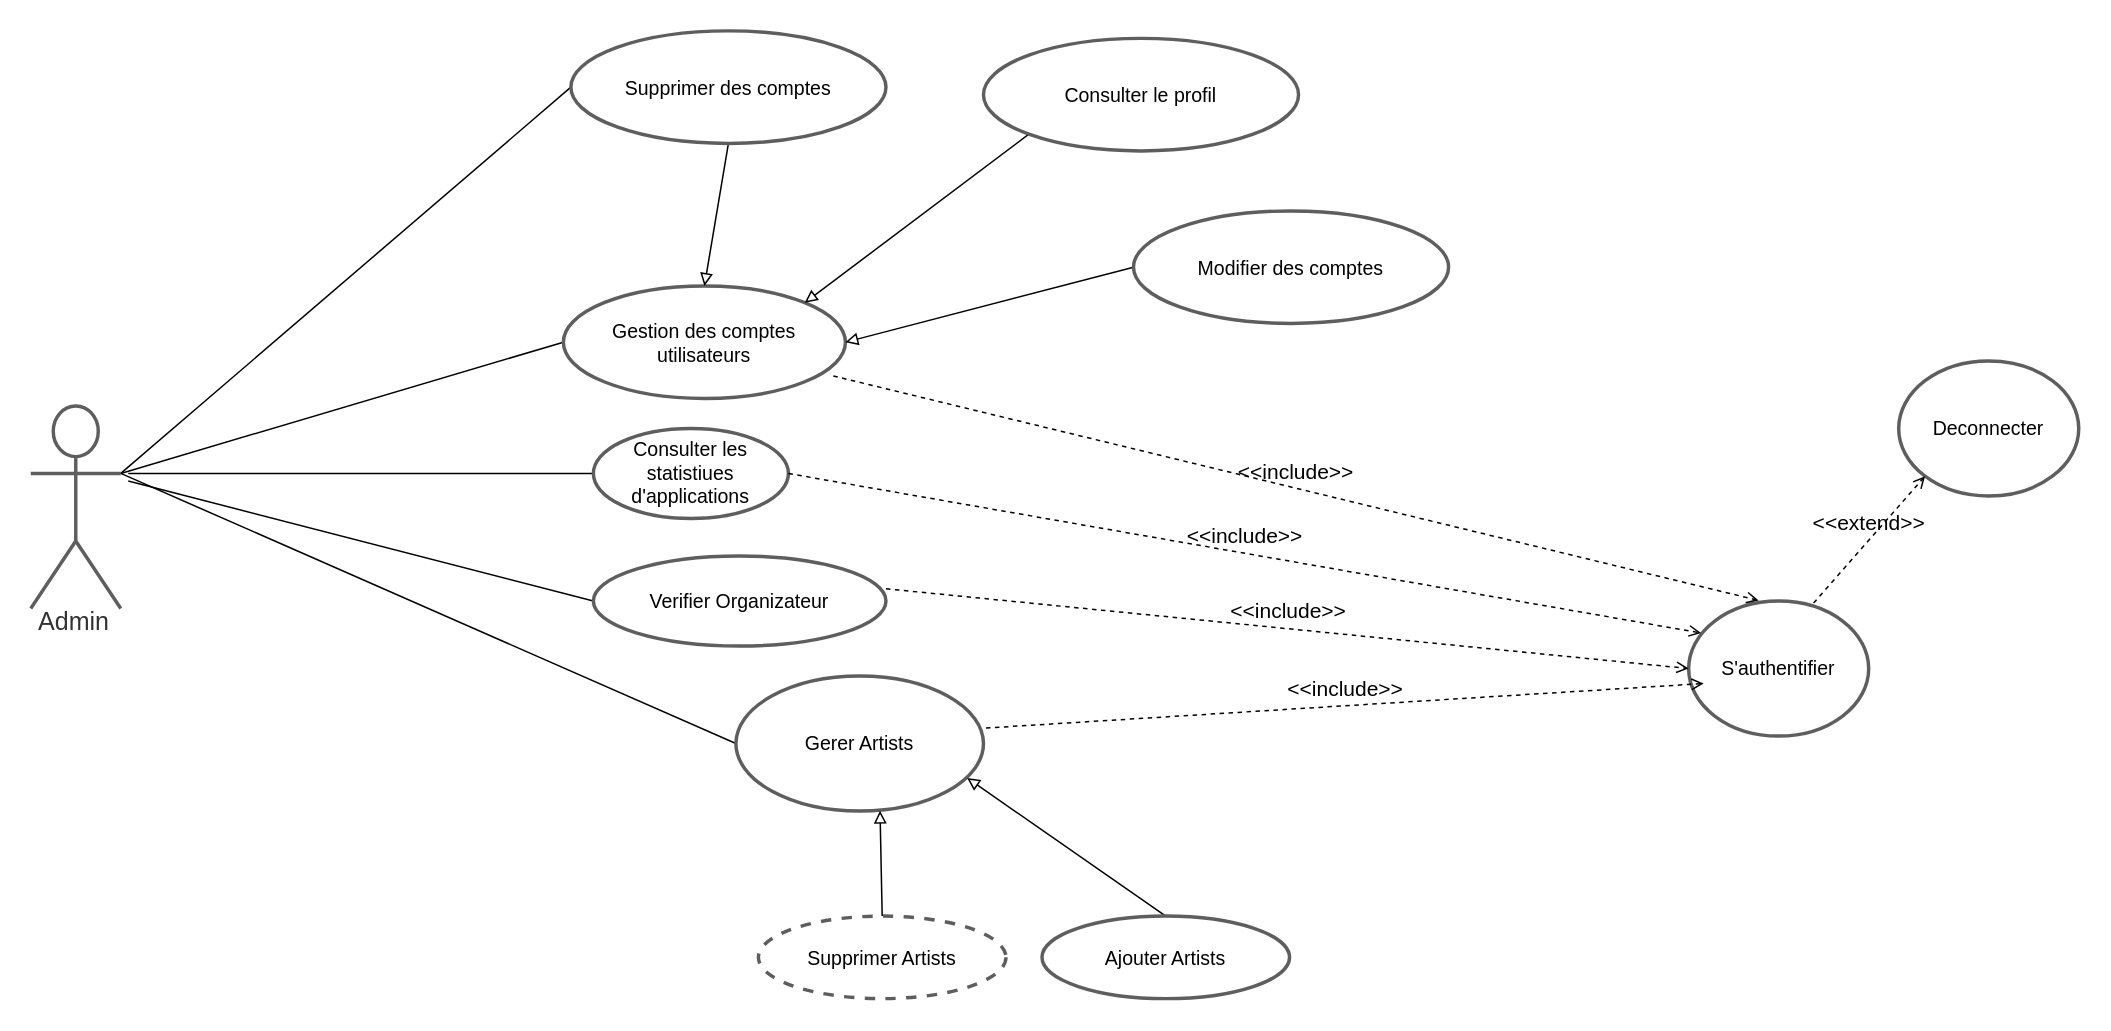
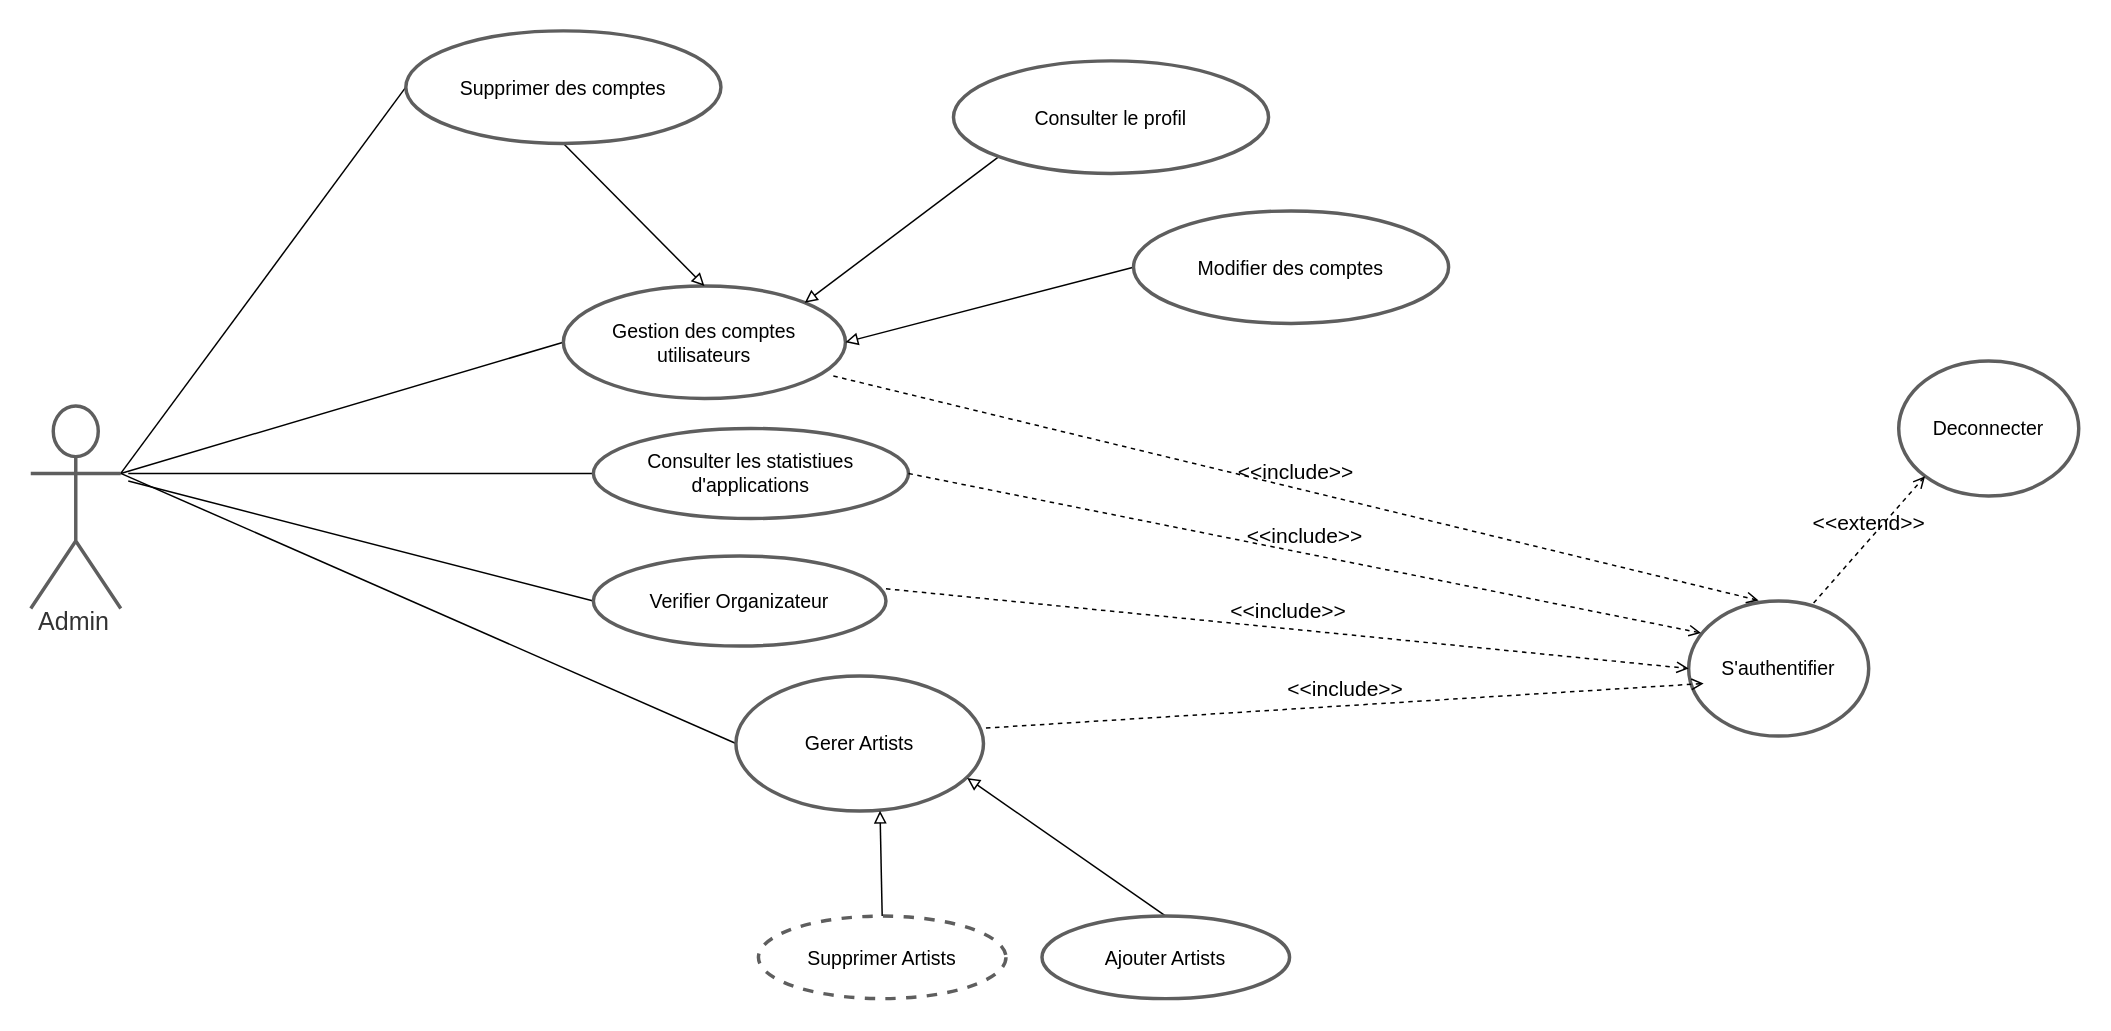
  <mxCell id="0" />
  <mxCell id="1" parent="0" />
  <mxCell id="2" style="edgeStyle=none;rounded=0;orthogonalLoop=1;jettySize=auto;html=1;exitX=1;exitY=0.333;exitDx=0;exitDy=0;exitPerimeter=0;entryX=0;entryY=0.5;entryDx=0;entryDy=0;fontSize=14;endArrow=none;endFill=0;" edge="1" parent="1" source="4" target="13"><mxGeometry relative="1" as="geometry" /></mxCell>
  <mxCell id="3" style="edgeStyle=none;rounded=0;orthogonalLoop=1;jettySize=auto;html=1;exitX=1;exitY=0.333;exitDx=0;exitDy=0;exitPerimeter=0;entryX=0;entryY=0.5;entryDx=0;entryDy=0;fontSize=14;endArrow=none;endFill=0;" edge="1" parent="1" source="4" target="5"><mxGeometry relative="1" as="geometry" /></mxCell>
  <mxCell id="4" value="Admin" style="html=1;overflow=block;blockSpacing=1;shape=umlActor;labelPosition=center;verticalLabelPosition=bottom;verticalAlign=top;whiteSpace=nowrap;fontSize=16.7;fontColor=#333333;align=center;spacing=0;strokeColor=#5e5e5e;strokeOpacity=100;rounded=1;absoluteArcSize=1;arcSize=9;strokeWidth=2.3;lucidId=TCmtfz8hAuSR;" vertex="1" parent="1"><mxGeometry x="20" y="270" width="60" height="135" as="geometry" /></mxCell>
  <mxCell id="5" value="Gestion des comptes utilisateurs" style="html=1;overflow=block;blockSpacing=1;whiteSpace=wrap;ellipse;fontSize=13;spacing=3.8;strokeColor=#5e5e5e;strokeOpacity=100;rounded=1;absoluteArcSize=1;arcSize=9;strokeWidth=2.3;lucidId=2CmtHglSXUaJ;" vertex="1" parent="1"><mxGeometry x="375" y="190" width="188" height="75" as="geometry" /></mxCell>
  <mxCell id="6" style="edgeStyle=none;rounded=0;orthogonalLoop=1;jettySize=auto;html=1;exitX=0;exitY=0.5;exitDx=0;exitDy=0;fontSize=14;endArrow=none;endFill=0;" edge="1" parent="1" source="7"><mxGeometry relative="1" as="geometry"><mxPoint x="85" y="315" as="targetPoint" /></mxGeometry></mxCell>
- <mxCell id="7" value="Consulter les  statistiues d'applications" style="html=1;overflow=block;blockSpacing=1;whiteSpace=wrap;ellipse;fontSize=13;spacing=3.8;strokeColor=#5e5e5e;strokeOpacity=100;rounded=1;absoluteArcSize=1;arcSize=9;strokeWidth=2.3;lucidId=4Cmtud14x5Y7;" vertex="1" parent="1"><mxGeometry x="395" y="285" width="130" height="60" as="geometry" /></mxCell>
+ <mxCell id="7" value="Consulter les  statistiues d'applications" style="html=1;overflow=block;blockSpacing=1;whiteSpace=wrap;ellipse;fontSize=13;spacing=3.8;strokeColor=#5e5e5e;strokeOpacity=100;rounded=1;absoluteArcSize=1;arcSize=9;strokeWidth=2.3;lucidId=4Cmtud14x5Y7;" vertex="1" parent="1"><mxGeometry x="395" y="285" width="210" height="60" as="geometry" /></mxCell>
  <mxCell id="8" style="edgeStyle=none;rounded=0;orthogonalLoop=1;jettySize=auto;html=1;exitX=0;exitY=0.5;exitDx=0;exitDy=0;fontSize=14;endArrow=none;endFill=0;" edge="1" parent="1" source="9"><mxGeometry relative="1" as="geometry"><mxPoint x="85" y="320" as="targetPoint" /></mxGeometry></mxCell>
  <mxCell id="9" value="Verifier Organizateur" style="html=1;overflow=block;blockSpacing=1;whiteSpace=wrap;ellipse;fontSize=13;spacing=3.8;strokeColor=#5e5e5e;strokeOpacity=100;rounded=1;absoluteArcSize=1;arcSize=9;strokeWidth=2.3;lucidId=6CmtnAD3XU6T;" vertex="1" parent="1"><mxGeometry x="395" y="370" width="195" height="60" as="geometry" /></mxCell>
  <mxCell id="10" style="edgeStyle=none;rounded=0;orthogonalLoop=1;jettySize=auto;html=1;exitX=0;exitY=0.5;exitDx=0;exitDy=0;entryX=1;entryY=0.333;entryDx=0;entryDy=0;entryPerimeter=0;fontSize=14;endArrow=none;endFill=0;" edge="1" parent="1" source="11" target="4"><mxGeometry relative="1" as="geometry" /></mxCell>
  <mxCell id="11" value="Gerer  Artists" style="html=1;overflow=block;blockSpacing=1;whiteSpace=wrap;ellipse;fontSize=13;spacing=3.8;strokeColor=#5e5e5e;strokeOpacity=100;rounded=1;absoluteArcSize=1;arcSize=9;strokeWidth=2.3;lucidId=9Cmt3dIYTxuM;" vertex="1" parent="1"><mxGeometry x="490" y="450" width="165" height="90" as="geometry" /></mxCell>
  <mxCell id="12" style="edgeStyle=none;rounded=0;orthogonalLoop=1;jettySize=auto;html=1;exitX=0.5;exitY=1;exitDx=0;exitDy=0;entryX=0.5;entryY=0;entryDx=0;entryDy=0;fontSize=14;endArrow=block;endFill=0;" edge="1" parent="1" source="13" target="5"><mxGeometry relative="1" as="geometry" /></mxCell>
- <mxCell id="13" value="Supprimer des comptes" style="html=1;overflow=block;blockSpacing=1;whiteSpace=wrap;ellipse;fontSize=13;spacing=3.8;strokeColor=#5e5e5e;strokeOpacity=100;rounded=1;absoluteArcSize=1;arcSize=9;strokeWidth=2.3;lucidId=UEmtKaLi1W1V;" vertex="1" parent="1"><mxGeometry x="380" y="20" width="210" height="75" as="geometry" /></mxCell>
+ <mxCell id="13" value="Supprimer des comptes" style="html=1;overflow=block;blockSpacing=1;whiteSpace=wrap;ellipse;fontSize=13;spacing=3.8;strokeColor=#5e5e5e;strokeOpacity=100;rounded=1;absoluteArcSize=1;arcSize=9;strokeWidth=2.3;lucidId=UEmtKaLi1W1V;" vertex="1" parent="1"><mxGeometry x="270" y="20" width="210" height="75" as="geometry" /></mxCell>
  <mxCell id="14" style="edgeStyle=none;rounded=0;orthogonalLoop=1;jettySize=auto;html=1;exitX=0;exitY=1;exitDx=0;exitDy=0;entryX=1;entryY=0;entryDx=0;entryDy=0;fontSize=14;endArrow=block;endFill=0;" edge="1" parent="1" source="15" target="5"><mxGeometry relative="1" as="geometry" /></mxCell>
- <mxCell id="15" value="Consulter le profil" style="html=1;overflow=block;blockSpacing=1;whiteSpace=wrap;ellipse;fontSize=13;spacing=3.8;strokeColor=#5e5e5e;strokeOpacity=100;rounded=1;absoluteArcSize=1;arcSize=9;strokeWidth=2.3;lucidId=9EmtDgn2g~nr;" vertex="1" parent="1"><mxGeometry x="655" y="25" width="210" height="75" as="geometry" /></mxCell>
+ <mxCell id="15" value="Consulter le profil" style="html=1;overflow=block;blockSpacing=1;whiteSpace=wrap;ellipse;fontSize=13;spacing=3.8;strokeColor=#5e5e5e;strokeOpacity=100;rounded=1;absoluteArcSize=1;arcSize=9;strokeWidth=2.3;lucidId=9EmtDgn2g~nr;" vertex="1" parent="1"><mxGeometry x="635" y="40" width="210" height="75" as="geometry" /></mxCell>
  <mxCell id="16" style="edgeStyle=none;rounded=0;orthogonalLoop=1;jettySize=auto;html=1;exitX=0;exitY=0.5;exitDx=0;exitDy=0;entryX=1;entryY=0.5;entryDx=0;entryDy=0;fontSize=14;endArrow=block;endFill=0;" edge="1" parent="1" source="17" target="5"><mxGeometry relative="1" as="geometry" /></mxCell>
  <mxCell id="17" value="Modifier des comptes" style="html=1;overflow=block;blockSpacing=1;whiteSpace=wrap;ellipse;fontSize=13;spacing=3.8;strokeColor=#5e5e5e;strokeOpacity=100;rounded=1;absoluteArcSize=1;arcSize=9;strokeWidth=2.3;lucidId=lFmtOqZzf6Zj;" vertex="1" parent="1"><mxGeometry x="755" y="140" width="210" height="75" as="geometry" /></mxCell>
  <mxCell id="18" style="edgeStyle=none;rounded=0;orthogonalLoop=1;jettySize=auto;html=1;exitX=0.5;exitY=0;exitDx=0;exitDy=0;entryX=0.934;entryY=0.755;entryDx=0;entryDy=0;entryPerimeter=0;fontSize=14;endArrow=block;endFill=0;" edge="1" parent="1" source="19" target="11"><mxGeometry relative="1" as="geometry" /></mxCell>
  <mxCell id="19" value="Ajouter Artists" style="html=1;overflow=block;blockSpacing=1;whiteSpace=wrap;ellipse;fontSize=13;spacing=3.8;strokeColor=#5e5e5e;strokeOpacity=100;rounded=1;absoluteArcSize=1;arcSize=9;strokeWidth=2.3;lucidId=9Cmt3dIYTxuM;" vertex="1" parent="1"><mxGeometry x="694" y="610" width="165" height="55" as="geometry" /></mxCell>
  <mxCell id="20" style="edgeStyle=none;rounded=0;orthogonalLoop=1;jettySize=auto;html=1;exitX=0.5;exitY=0;exitDx=0;exitDy=0;entryX=0.582;entryY=0.997;entryDx=0;entryDy=0;entryPerimeter=0;fontSize=14;endArrow=block;endFill=0;" edge="1" parent="1" source="21" target="11"><mxGeometry relative="1" as="geometry" /></mxCell>
  <mxCell id="21" value="Supprimer Artists" style="html=1;overflow=block;blockSpacing=1;whiteSpace=wrap;ellipse;fontSize=13;spacing=3.8;strokeColor=#5e5e5e;strokeOpacity=100;rounded=1;absoluteArcSize=1;arcSize=9;strokeWidth=2.3;lucidId=9Cmt3dIYTxuM;dashed=1;" vertex="1" parent="1"><mxGeometry x="505" y="610" width="165" height="55" as="geometry" /></mxCell>
  <mxCell id="22" value="S'authentifier" style="html=1;overflow=block;blockSpacing=1;whiteSpace=wrap;ellipse;fontSize=13;spacing=3.8;strokeColor=#5e5e5e;strokeOpacity=100;rounded=1;absoluteArcSize=1;arcSize=9;strokeWidth=2.3;lucidId=XvitAHHM73nt;" vertex="1" parent="1"><mxGeometry x="1125" y="400" width="120" height="90" as="geometry" /></mxCell>
  <mxCell id="23" value="Deconnecter" style="html=1;overflow=block;blockSpacing=1;whiteSpace=wrap;ellipse;fontSize=13;spacing=3.8;strokeColor=#5e5e5e;strokeOpacity=100;rounded=1;absoluteArcSize=1;arcSize=9;strokeWidth=2.3;lucidId=XvitmW9DInrr;" vertex="1" parent="1"><mxGeometry x="1265" y="240" width="120" height="90" as="geometry" /></mxCell>
  <mxCell id="24" value="&amp;lt;&amp;lt;extend&amp;gt;&amp;gt;" style="html=1;verticalAlign=bottom;labelBackgroundColor=none;endArrow=open;endFill=0;dashed=1;rounded=0;fontSize=14;entryX=0;entryY=1;entryDx=0;entryDy=0;exitX=0.694;exitY=0.015;exitDx=0;exitDy=0;exitPerimeter=0;" edge="1" parent="1" source="22" target="23"><mxGeometry width="160" relative="1" as="geometry"><mxPoint x="1255" y="350" as="sourcePoint" /><mxPoint x="1415" y="350" as="targetPoint" /></mxGeometry></mxCell>
  <mxCell id="25" value="&amp;lt;&amp;lt;include&amp;gt;&amp;gt;" style="html=1;verticalAlign=bottom;labelBackgroundColor=none;endArrow=open;endFill=0;dashed=1;rounded=0;fontSize=14;exitX=1;exitY=0.5;exitDx=0;exitDy=0;entryX=0.069;entryY=0.237;entryDx=0;entryDy=0;entryPerimeter=0;" edge="1" parent="1" source="7" target="22"><mxGeometry width="160" relative="1" as="geometry"><mxPoint x="685" y="340" as="sourcePoint" /><mxPoint x="845" y="340" as="targetPoint" /></mxGeometry></mxCell>
  <mxCell id="26" value="&amp;lt;&amp;lt;include&amp;gt;&amp;gt;" style="html=1;verticalAlign=bottom;labelBackgroundColor=none;endArrow=open;endFill=0;dashed=1;rounded=0;fontSize=14;exitX=1;exitY=0.5;exitDx=0;exitDy=0;entryX=0;entryY=0.5;entryDx=0;entryDy=0;" edge="1" parent="1" target="22"><mxGeometry width="160" relative="1" as="geometry"><mxPoint x="590" y="391.83" as="sourcePoint" /><mxPoint x="1118.28" y="498.16" as="targetPoint" /></mxGeometry></mxCell>
  <mxCell id="27" value="&amp;lt;&amp;lt;include&amp;gt;&amp;gt;" style="html=1;verticalAlign=bottom;labelBackgroundColor=none;endArrow=open;endFill=0;dashed=1;rounded=0;fontSize=14;exitX=1.01;exitY=0.385;exitDx=0;exitDy=0;entryX=0;entryY=0.5;entryDx=0;entryDy=0;exitPerimeter=0;" edge="1" parent="1" source="11"><mxGeometry width="160" relative="1" as="geometry"><mxPoint x="600" y="401.83" as="sourcePoint" /><mxPoint x="1135" y="455" as="targetPoint" /></mxGeometry></mxCell>
  <mxCell id="28" value="&amp;lt;&amp;lt;include&amp;gt;&amp;gt;" style="html=1;verticalAlign=bottom;labelBackgroundColor=none;endArrow=open;endFill=0;dashed=1;rounded=0;fontSize=14;exitX=0.957;exitY=0.8;exitDx=0;exitDy=0;entryX=0.389;entryY=-0.004;entryDx=0;entryDy=0;exitPerimeter=0;entryPerimeter=0;" edge="1" parent="1" source="5" target="22"><mxGeometry width="160" relative="1" as="geometry"><mxPoint x="610" y="411.83" as="sourcePoint" /><mxPoint x="1145" y="465" as="targetPoint" /></mxGeometry></mxCell>
